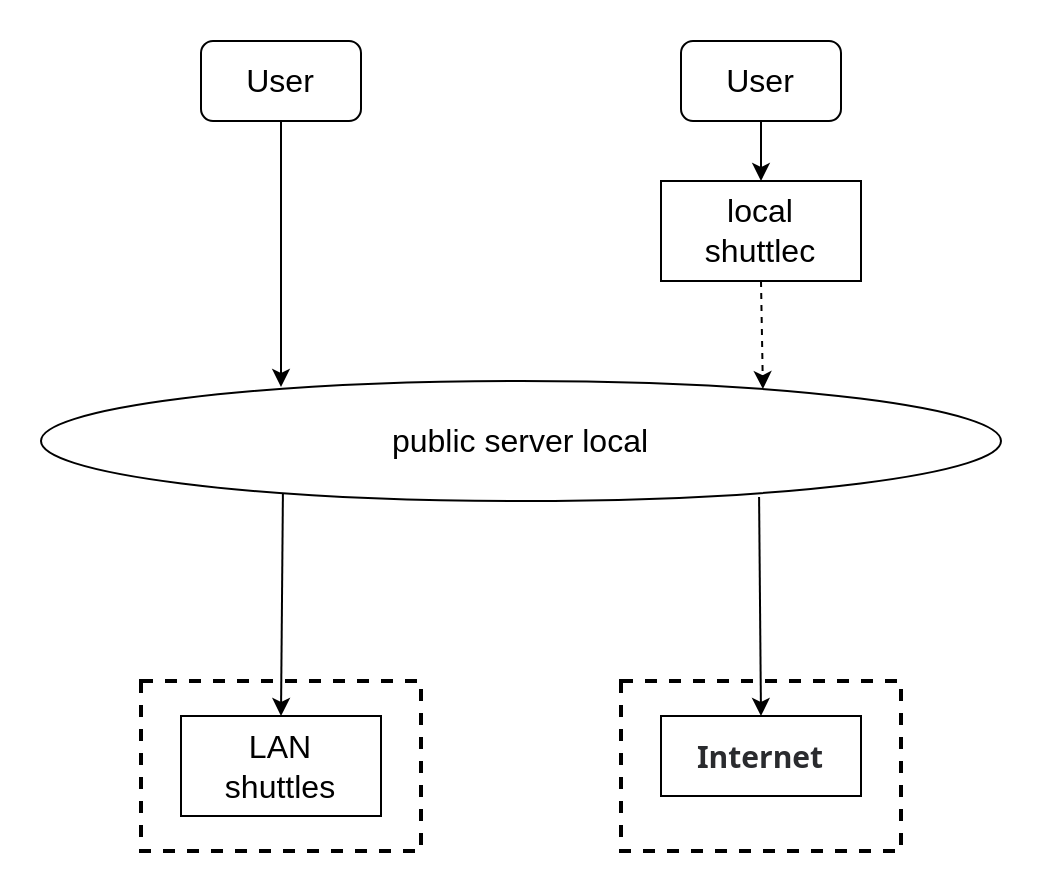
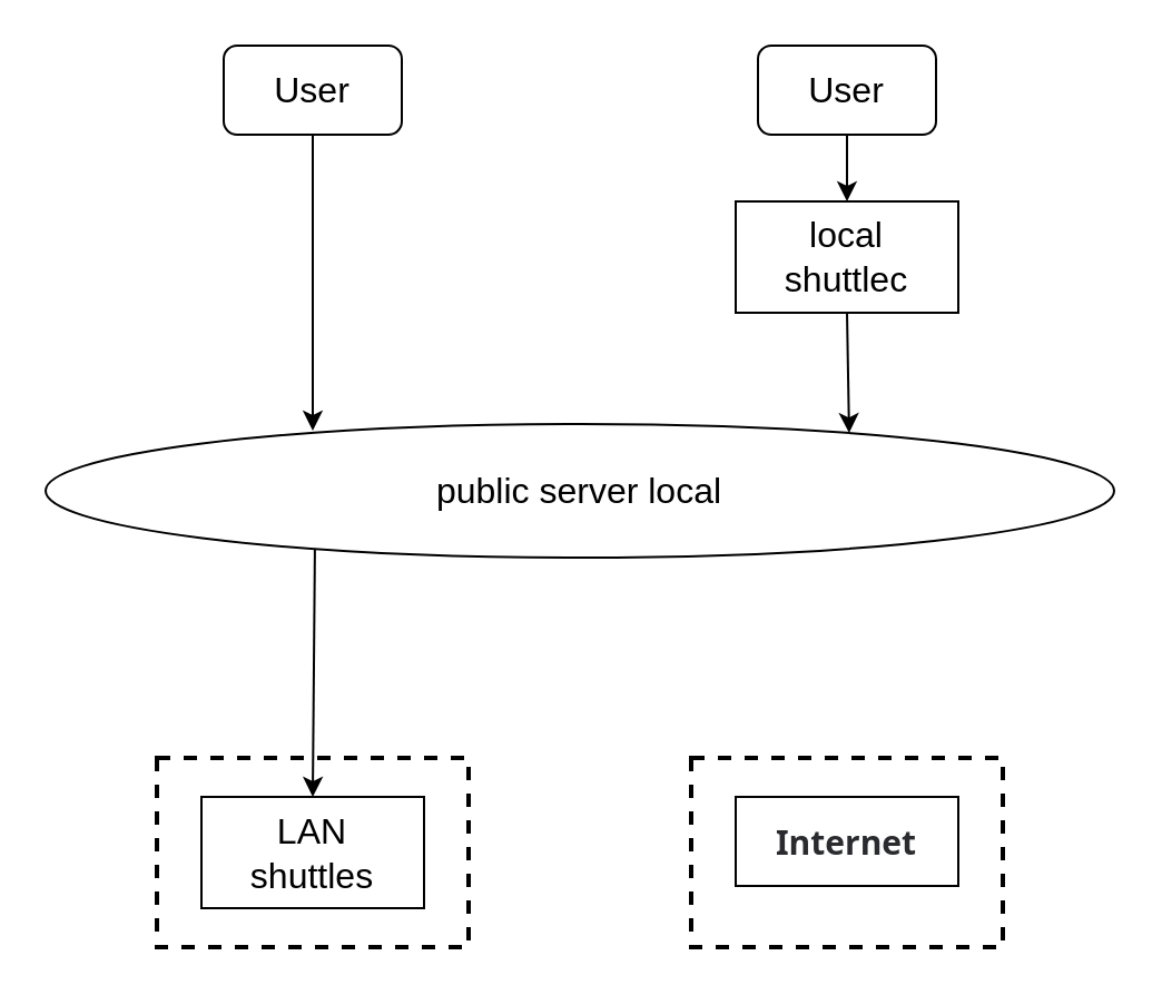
  <mxCell id="0" />
  <mxCell id="1" parent="0" />
  <mxCell id="2" value="User" style="rounded=1;whiteSpace=wrap;html=1;fontSize=16;" vertex="1" parent="1"><mxGeometry x="100" y="20" width="80" height="40" as="geometry" /></mxCell>
  <mxCell id="3" value="public server local" style="ellipse;whiteSpace=wrap;html=1;fontSize=16;" vertex="1" parent="1"><mxGeometry x="20" y="190" width="480" height="60" as="geometry" /></mxCell>
  <mxCell id="4" value="User" style="rounded=1;whiteSpace=wrap;html=1;fontSize=16;" vertex="1" parent="1"><mxGeometry x="340" y="20" width="80" height="40" as="geometry" /></mxCell>
  <mxCell id="5" value="local&lt;br&gt;shuttlec" style="rounded=0;whiteSpace=wrap;html=1;fontSize=16;" vertex="1" parent="1"><mxGeometry x="330" y="90" width="100" height="50" as="geometry" /></mxCell>
  <mxCell id="6" value="" style="rounded=0;whiteSpace=wrap;html=1;fontSize=16;dashed=1;strokeWidth=2;" vertex="1" parent="1"><mxGeometry x="70" y="340" width="140" height="85" as="geometry" /></mxCell>
  <mxCell id="7" value="LAN&lt;br&gt;shuttles" style="rounded=0;whiteSpace=wrap;html=1;fontSize=16;" vertex="1" parent="1"><mxGeometry x="90" y="357.5" width="100" height="50" as="geometry" /></mxCell>
  <mxCell id="8" value="" style="rounded=0;whiteSpace=wrap;html=1;fontSize=16;dashed=1;strokeWidth=2;" vertex="1" parent="1"><mxGeometry x="310" y="340" width="140" height="85" as="geometry" /></mxCell>
  <mxCell id="9" value="&lt;span style=&quot;caret-color: rgb(42, 43, 46); color: rgb(42, 43, 46); font-family: &amp;quot;PingFang SC&amp;quot;, &amp;quot;Segoe UI&amp;quot;, Arial, &amp;quot;Microsoft YaHei&amp;quot;, 微软雅黑, 宋体, &amp;quot;Malgun Gothic&amp;quot;, sans-serif; font-size: 15px; font-weight: 600; text-align: left; text-size-adjust: auto; background-color: rgb(255, 255, 255);&quot;&gt;Internet&lt;/span&gt;" style="rounded=0;whiteSpace=wrap;html=1;fontSize=16;" vertex="1" parent="1"><mxGeometry x="330" y="357.5" width="100" height="40" as="geometry" /></mxCell>
  <mxCell id="10" value="" style="endArrow=classic;html=1;rounded=0;fontSize=16;exitX=0.5;exitY=1;exitDx=0;exitDy=0;entryX=0.25;entryY=0.05;entryDx=0;entryDy=0;entryPerimeter=0;" edge="1" parent="1" source="2" target="3"><mxGeometry width="50" height="50" relative="1" as="geometry"><mxPoint x="332.5" y="320" as="sourcePoint" /><mxPoint x="158.5" y="193.78" as="targetPoint" /></mxGeometry></mxCell>
  <mxCell id="11" value="" style="endArrow=classic;html=1;rounded=0;fontSize=16;exitX=0.5;exitY=1;exitDx=0;exitDy=0;entryX=0.5;entryY=0;entryDx=0;entryDy=0;" edge="1" parent="1" source="4" target="5"><mxGeometry width="50" height="50" relative="1" as="geometry"><mxPoint x="152.5" y="70" as="sourcePoint" /><mxPoint x="151.7" y="200" as="targetPoint" /></mxGeometry></mxCell>
- <mxCell id="12" value="" style="endArrow=classic;html=1;rounded=0;fontSize=16;exitX=0.5;exitY=1;exitDx=0;exitDy=0;entryX=0.752;entryY=0.067;entryDx=0;entryDy=0;entryPerimeter=0;dashed=1;" edge="1" parent="1" source="5" target="3"><mxGeometry width="50" height="50" relative="1" as="geometry"><mxPoint x="392.5" y="70" as="sourcePoint" /><mxPoint x="446.5" y="193.78" as="targetPoint" /></mxGeometry></mxCell>
+ <mxCell id="12" value="" style="endArrow=classic;html=1;rounded=0;fontSize=16;exitX=0.5;exitY=1;exitDx=0;exitDy=0;entryX=0.752;entryY=0.067;entryDx=0;entryDy=0;entryPerimeter=0;" edge="1" parent="1" source="5" target="3"><mxGeometry width="50" height="50" relative="1" as="geometry"><mxPoint x="392.5" y="70" as="sourcePoint" /><mxPoint x="446.5" y="193.78" as="targetPoint" /></mxGeometry></mxCell>
  <mxCell id="13" value="" style="endArrow=classic;html=1;rounded=0;fontSize=16;exitX=0.252;exitY=0.933;exitDx=0;exitDy=0;entryX=0.5;entryY=0;entryDx=0;entryDy=0;exitPerimeter=0;" edge="1" parent="1" source="3" target="7"><mxGeometry width="50" height="50" relative="1" as="geometry"><mxPoint x="157.54" y="245.5" as="sourcePoint" /><mxPoint x="152.5" y="195.04" as="targetPoint" /></mxGeometry></mxCell>
- <mxCell id="14" value="" style="endArrow=classic;html=1;rounded=0;fontSize=16;exitX=0.748;exitY=0.967;exitDx=0;exitDy=0;entryX=0.5;entryY=0;entryDx=0;entryDy=0;exitPerimeter=0;" edge="1" parent="1" source="3" target="9"><mxGeometry width="50" height="50" relative="1" as="geometry"><mxPoint x="446.5" y="246.28" as="sourcePoint" /><mxPoint x="152.5" y="357.5" as="targetPoint" /></mxGeometry></mxCell>
